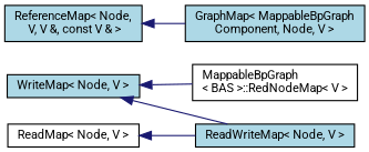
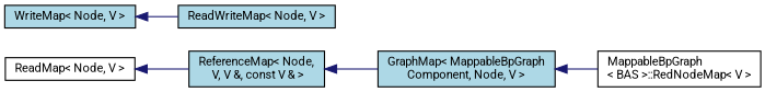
  digraph {
    fontname=Roboto
    rankdir=LR
    node [color=black fillcolor=lightblue fontname=Roboto fontsize=10 shape=record style=filled]
    edge [color=midnightblue dir=back fontname=Roboto fontsize=10 labelfontname=FreeSans labelfontsize=10 style=solid]
    n1 [fillcolor=white fontcolor=black height=0.2 label="MappableBpGraph\l\< BAS \>::RedNodeMap\< V \>" width=0.4]
    n2 [height=0.2 label="GraphMap\< MappableBpGraph\lComponent, Node, V \>" width=0.4]
    n3 [height=0.2 label="ReferenceMap\< Node,\l V, V &, const V & \>" width=0.4]
    n4 [height=0.2 label="ReadWriteMap\< Node, V \>" width=0.4]
    n5 [fillcolor=white height=0.2 label="ReadMap\< Node, V \>" width=0.4]
    n6 [height=0.2 label="WriteMap\< Node, V \>" width=0.4]
-   n6 -> n1
+   n2 -> n1
    n3 -> n2
-   n5 -> n4
+   n5 -> n3
    n6 -> n4
  }
